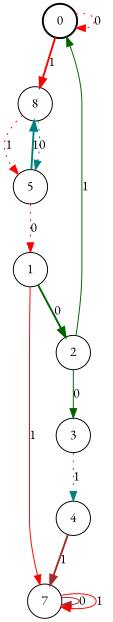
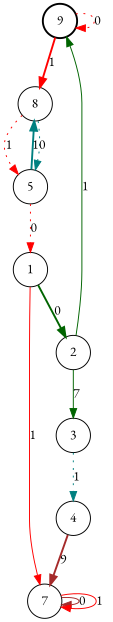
  digraph {
    fontname="EB Garamond"
    node [fontname="EB Garamond" shape=circle]
    edge [color=red fontname="EB Garamond" style=dotted]
-   0 [style=bold]
+   0 [style=bold label=9]
    n2 [label=8]
    5
    1
    2
    7
    3
    4
    0 -> 0 [label=0]
    0 -> n2 [label=1 style=bold]
    n2 -> 5 [color=teal label=0]
    n2 -> 5 [label=1]
    5 -> n2 [color=teal label=1 style=bold]
    5 -> 1 [label=0]
    1 -> 2 [color=darkgreen label=0 style=bold]
    1 -> 7 [label=1 style=solid]
    2 -> 0 [color=darkgreen label=1 style=solid]
-   2 -> 3 [color=darkgreen label=0 style=solid]
+   2 -> 3 [color=darkgreen label=7 style=solid]
    7 -> 7 [color=brown label=0 style=solid]
    7 -> 7 [label=1 style=solid]
    3 -> 4 [color=teal label=1]
-   4 -> 7 [color=brown label=1 style=bold]
+   4 -> 7 [color=brown label=9 style=bold]
  }
